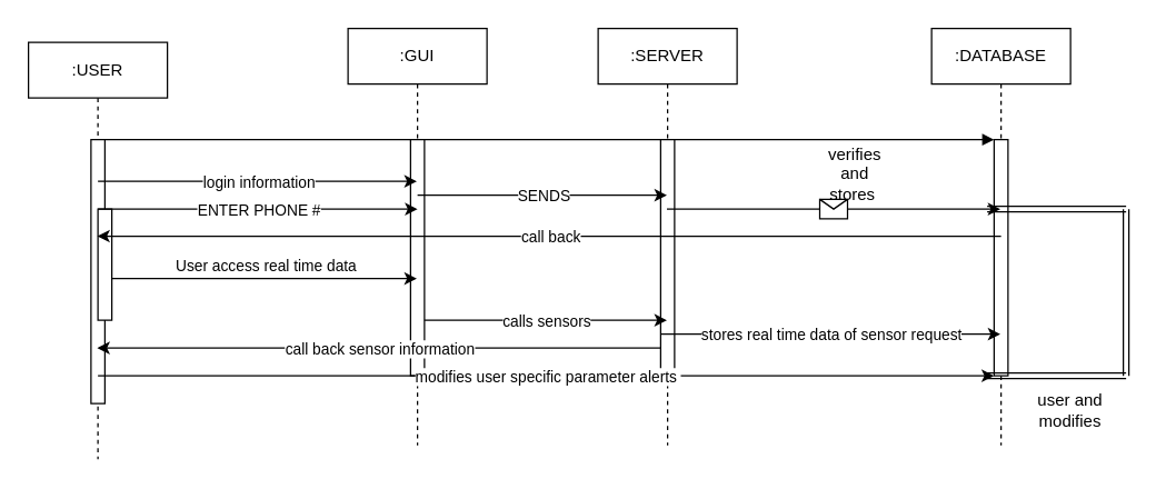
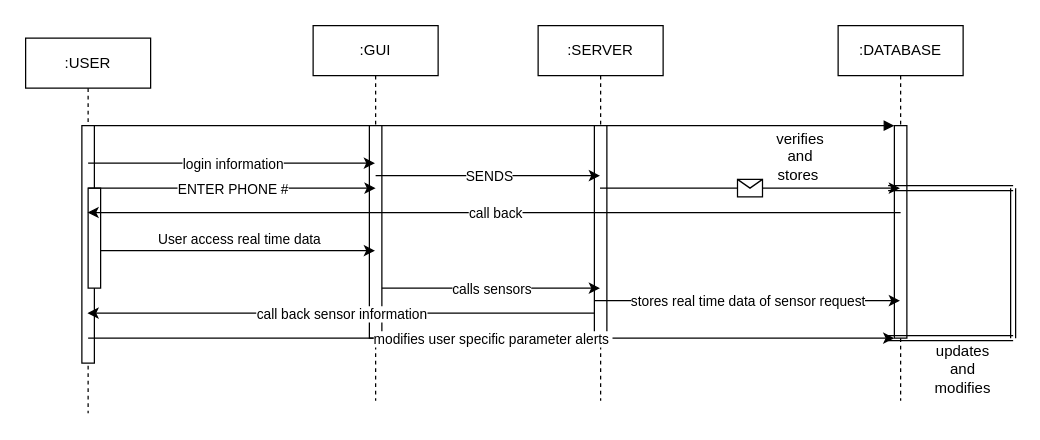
  <mxCell id="0" />
  <mxCell id="1" parent="0" />
  <mxCell id="2" value=":USER" style="shape=umlLifeline;perimeter=lifelinePerimeter;whiteSpace=wrap;html=1;container=0;dropTarget=0;collapsible=0;recursiveResize=0;outlineConnect=0;portConstraint=eastwest;newEdgeStyle={&quot;edgeStyle&quot;:&quot;elbowEdgeStyle&quot;,&quot;elbow&quot;:&quot;vertical&quot;,&quot;curved&quot;:0,&quot;rounded&quot;:0};" parent="1" vertex="1"><mxGeometry x="20" y="30" width="100" height="300" as="geometry" /></mxCell>
  <mxCell id="3" value="" style="html=1;points=[];perimeter=orthogonalPerimeter;outlineConnect=0;targetShapes=umlLifeline;portConstraint=eastwest;newEdgeStyle={&quot;edgeStyle&quot;:&quot;elbowEdgeStyle&quot;,&quot;elbow&quot;:&quot;vertical&quot;,&quot;curved&quot;:0,&quot;rounded&quot;:0};" parent="2" vertex="1"><mxGeometry x="45" y="70" width="10" height="190" as="geometry" /></mxCell>
  <mxCell id="4" value="" style="html=1;points=[];perimeter=orthogonalPerimeter;outlineConnect=0;targetShapes=umlLifeline;portConstraint=eastwest;newEdgeStyle={&quot;edgeStyle&quot;:&quot;elbowEdgeStyle&quot;,&quot;elbow&quot;:&quot;vertical&quot;,&quot;curved&quot;:0,&quot;rounded&quot;:0};" parent="2" vertex="1"><mxGeometry x="50" y="120" width="10" height="80" as="geometry" /></mxCell>
  <mxCell id="5" value=":DATABASE" style="shape=umlLifeline;perimeter=lifelinePerimeter;whiteSpace=wrap;html=1;container=0;dropTarget=0;collapsible=0;recursiveResize=0;outlineConnect=0;portConstraint=eastwest;newEdgeStyle={&quot;edgeStyle&quot;:&quot;elbowEdgeStyle&quot;,&quot;elbow&quot;:&quot;vertical&quot;,&quot;curved&quot;:0,&quot;rounded&quot;:0};" parent="1" vertex="1"><mxGeometry x="670" y="20" width="100" height="300" as="geometry" /></mxCell>
  <mxCell id="6" value="" style="html=1;points=[];perimeter=orthogonalPerimeter;outlineConnect=0;targetShapes=umlLifeline;portConstraint=eastwest;newEdgeStyle={&quot;edgeStyle&quot;:&quot;elbowEdgeStyle&quot;,&quot;elbow&quot;:&quot;vertical&quot;,&quot;curved&quot;:0,&quot;rounded&quot;:0};" parent="5" vertex="1"><mxGeometry x="45" y="80" width="10" height="170" as="geometry" /></mxCell>
  <mxCell id="7" value="" style="html=1;verticalAlign=bottom;endArrow=block;edgeStyle=elbowEdgeStyle;elbow=vertical;curved=0;rounded=0;" parent="1" source="3" target="6" edge="1"><mxGeometry relative="1" as="geometry"><mxPoint x="175" y="110" as="sourcePoint" /><Array as="points"><mxPoint x="160" y="100" /></Array></mxGeometry></mxCell>
  <mxCell id="8" value=":GUI" style="shape=umlLifeline;perimeter=lifelinePerimeter;whiteSpace=wrap;html=1;container=0;dropTarget=0;collapsible=0;recursiveResize=0;outlineConnect=0;portConstraint=eastwest;newEdgeStyle={&quot;edgeStyle&quot;:&quot;elbowEdgeStyle&quot;,&quot;elbow&quot;:&quot;vertical&quot;,&quot;curved&quot;:0,&quot;rounded&quot;:0};" vertex="1" parent="1"><mxGeometry x="250" y="20" width="100" height="300" as="geometry" /></mxCell>
  <mxCell id="9" value="" style="html=1;points=[];perimeter=orthogonalPerimeter;outlineConnect=0;targetShapes=umlLifeline;portConstraint=eastwest;newEdgeStyle={&quot;edgeStyle&quot;:&quot;elbowEdgeStyle&quot;,&quot;elbow&quot;:&quot;vertical&quot;,&quot;curved&quot;:0,&quot;rounded&quot;:0};" vertex="1" parent="8"><mxGeometry x="45" y="80" width="10" height="170" as="geometry" /></mxCell>
  <mxCell id="10" value=":SERVER" style="shape=umlLifeline;perimeter=lifelinePerimeter;whiteSpace=wrap;html=1;container=0;dropTarget=0;collapsible=0;recursiveResize=0;outlineConnect=0;portConstraint=eastwest;newEdgeStyle={&quot;edgeStyle&quot;:&quot;elbowEdgeStyle&quot;,&quot;elbow&quot;:&quot;vertical&quot;,&quot;curved&quot;:0,&quot;rounded&quot;:0};" vertex="1" parent="1"><mxGeometry x="430" y="20" width="100" height="300" as="geometry" /></mxCell>
  <mxCell id="11" value="" style="html=1;points=[];perimeter=orthogonalPerimeter;outlineConnect=0;targetShapes=umlLifeline;portConstraint=eastwest;newEdgeStyle={&quot;edgeStyle&quot;:&quot;elbowEdgeStyle&quot;,&quot;elbow&quot;:&quot;vertical&quot;,&quot;curved&quot;:0,&quot;rounded&quot;:0};" vertex="1" parent="10"><mxGeometry x="45" y="80" width="10" height="170" as="geometry" /></mxCell>
  <mxCell id="12" value="" style="endArrow=classic;html=1;rounded=0;" edge="1" parent="1" target="10"><mxGeometry relative="1" as="geometry"><mxPoint x="300" y="140" as="sourcePoint" /><mxPoint x="460" y="140" as="targetPoint" /></mxGeometry></mxCell>
  <mxCell id="13" value="SENDS" style="edgeLabel;resizable=0;html=1;align=center;verticalAlign=middle;" connectable="0" vertex="1" parent="12"><mxGeometry relative="1" as="geometry" /></mxCell>
  <mxCell id="14" value="" style="endArrow=classic;html=1;rounded=0;" edge="1" parent="1" target="8"><mxGeometry relative="1" as="geometry"><mxPoint x="70" y="130" as="sourcePoint" /><mxPoint x="230" y="130" as="targetPoint" /></mxGeometry></mxCell>
  <mxCell id="15" value="login information" style="edgeLabel;resizable=0;html=1;align=center;verticalAlign=middle;" connectable="0" vertex="1" parent="14"><mxGeometry relative="1" as="geometry" /></mxCell>
  <mxCell id="16" value="" style="endArrow=classic;html=1;rounded=0;" edge="1" parent="1" source="10" target="5"><mxGeometry relative="1" as="geometry"><mxPoint x="500" y="150" as="sourcePoint" /><mxPoint x="580" y="150" as="targetPoint" /><Array as="points"><mxPoint x="640" y="150" /></Array></mxGeometry></mxCell>
  <mxCell id="17" value="" style="shape=message;html=1;outlineConnect=0;" vertex="1" parent="16"><mxGeometry width="20" height="14" relative="1" as="geometry"><mxPoint x="-10" y="-7" as="offset" /></mxGeometry></mxCell>
- <mxCell id="18" value="verifies and stores&amp;nbsp;" style="text;html=1;strokeColor=none;fillColor=none;align=center;verticalAlign=middle;whiteSpace=wrap;rounded=0;" vertex="1" parent="1"><mxGeometry x="585" y="110" width="60" height="30" as="geometry" /></mxCell>
+ <mxCell id="18" value="verifies and stores&amp;nbsp;" style="text;html=1;strokeColor=none;fillColor=none;align=center;verticalAlign=middle;whiteSpace=wrap;rounded=0;" vertex="1" parent="1"><mxGeometry x="610" y="110" width="60" height="30" as="geometry" /></mxCell>
  <mxCell id="19" value="" style="endArrow=classic;html=1;rounded=0;" edge="1" parent="1"><mxGeometry relative="1" as="geometry"><mxPoint x="70" y="150" as="sourcePoint" /><mxPoint x="300" y="150" as="targetPoint" /></mxGeometry></mxCell>
  <mxCell id="20" value="ENTER PHONE #" style="edgeLabel;resizable=0;html=1;align=center;verticalAlign=middle;" connectable="0" vertex="1" parent="19"><mxGeometry relative="1" as="geometry" /></mxCell>
  <mxCell id="21" value="" style="endArrow=classic;html=1;rounded=0;" edge="1" parent="1" target="2"><mxGeometry relative="1" as="geometry"><mxPoint x="720" y="169.5" as="sourcePoint" /><mxPoint x="610" y="169.5" as="targetPoint" /></mxGeometry></mxCell>
  <mxCell id="22" value="call back" style="edgeLabel;resizable=0;html=1;align=center;verticalAlign=middle;" connectable="0" vertex="1" parent="21"><mxGeometry relative="1" as="geometry" /></mxCell>
  <mxCell id="23" value="" style="endArrow=classic;html=1;rounded=0;" edge="1" parent="1" target="8"><mxGeometry relative="1" as="geometry"><mxPoint x="80" y="200" as="sourcePoint" /><mxPoint x="180" y="200" as="targetPoint" /></mxGeometry></mxCell>
  <mxCell id="24" value="User access real time data" style="edgeLabel;resizable=0;html=1;align=center;verticalAlign=middle;" connectable="0" vertex="1" parent="23"><mxGeometry relative="1" as="geometry"><mxPoint y="-10" as="offset" /></mxGeometry></mxCell>
  <mxCell id="25" value="" style="endArrow=classic;html=1;rounded=0;" edge="1" parent="1" target="10"><mxGeometry relative="1" as="geometry"><mxPoint x="305" y="230" as="sourcePoint" /><mxPoint x="405" y="230" as="targetPoint" /></mxGeometry></mxCell>
  <mxCell id="26" value="calls sensors" style="edgeLabel;resizable=0;html=1;align=center;verticalAlign=middle;" connectable="0" vertex="1" parent="25"><mxGeometry relative="1" as="geometry" /></mxCell>
  <mxCell id="27" value="" style="endArrow=classic;html=1;rounded=0;" edge="1" parent="1" target="2"><mxGeometry relative="1" as="geometry"><mxPoint x="475" y="250" as="sourcePoint" /><mxPoint x="335" y="250" as="targetPoint" /></mxGeometry></mxCell>
  <mxCell id="28" value="call back sensor information" style="edgeLabel;resizable=0;html=1;align=center;verticalAlign=middle;" connectable="0" vertex="1" parent="27"><mxGeometry relative="1" as="geometry" /></mxCell>
  <mxCell id="29" value="" style="endArrow=classic;html=1;rounded=0;" edge="1" parent="1" target="5"><mxGeometry relative="1" as="geometry"><mxPoint x="475" y="240" as="sourcePoint" /><mxPoint x="575" y="240" as="targetPoint" /></mxGeometry></mxCell>
  <mxCell id="30" value="stores real time data of sensor request" style="edgeLabel;resizable=0;html=1;align=center;verticalAlign=middle;" connectable="0" vertex="1" parent="29"><mxGeometry relative="1" as="geometry" /></mxCell>
  <mxCell id="31" value="" style="endArrow=classic;html=1;rounded=0;" edge="1" parent="1" target="6"><mxGeometry relative="1" as="geometry"><mxPoint x="70" y="270" as="sourcePoint" /><mxPoint x="170" y="270" as="targetPoint" /><Array as="points"><mxPoint x="390" y="270" /></Array></mxGeometry></mxCell>
  <mxCell id="32" value="modifies user specific parameter alerts&amp;nbsp;" style="edgeLabel;resizable=0;html=1;align=center;verticalAlign=middle;" connectable="0" vertex="1" parent="31"><mxGeometry relative="1" as="geometry" /></mxCell>
  <mxCell id="33" value="" style="shape=link;html=1;rounded=0;" edge="1" parent="1"><mxGeometry width="100" relative="1" as="geometry"><mxPoint x="710" y="270" as="sourcePoint" /><mxPoint x="810" y="270" as="targetPoint" /></mxGeometry></mxCell>
  <mxCell id="34" value="" style="shape=link;html=1;rounded=0;" edge="1" parent="1"><mxGeometry width="100" relative="1" as="geometry"><mxPoint x="810" y="270" as="sourcePoint" /><mxPoint x="810" y="150" as="targetPoint" /></mxGeometry></mxCell>
  <mxCell id="35" value="" style="shape=link;html=1;rounded=0;" edge="1" parent="1"><mxGeometry width="100" relative="1" as="geometry"><mxPoint x="710" y="150" as="sourcePoint" /><mxPoint x="810" y="150" as="targetPoint" /></mxGeometry></mxCell>
- <mxCell id="36" value="user and modifies" style="text;html=1;strokeColor=none;fillColor=none;align=center;verticalAlign=middle;whiteSpace=wrap;rounded=0;" vertex="1" parent="1"><mxGeometry x="740" y="280" width="60" height="30" as="geometry" /></mxCell>
+ <mxCell id="36" value="updates and modifies" style="text;html=1;strokeColor=none;fillColor=none;align=center;verticalAlign=middle;whiteSpace=wrap;rounded=0;" vertex="1" parent="1"><mxGeometry x="740" y="280" width="60" height="30" as="geometry" /></mxCell>
